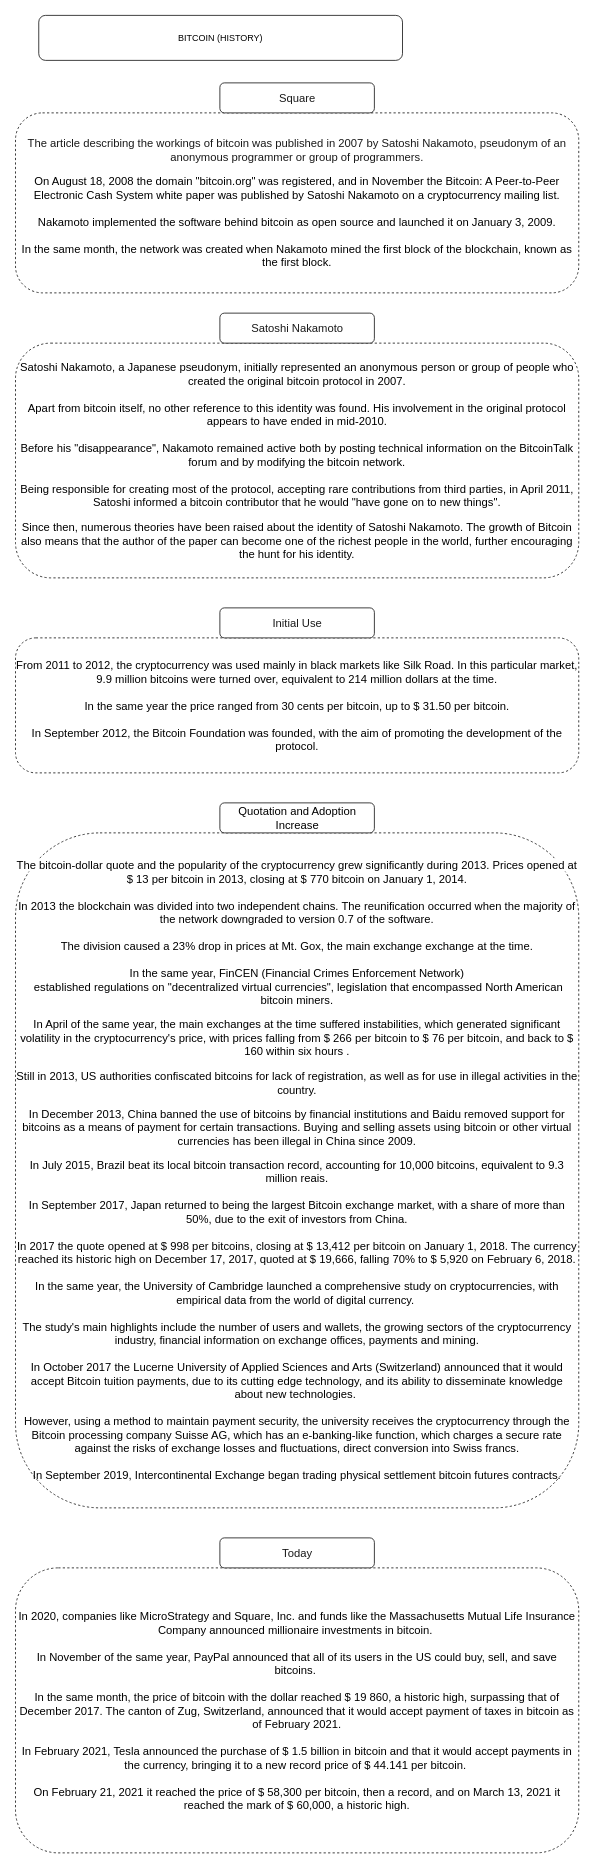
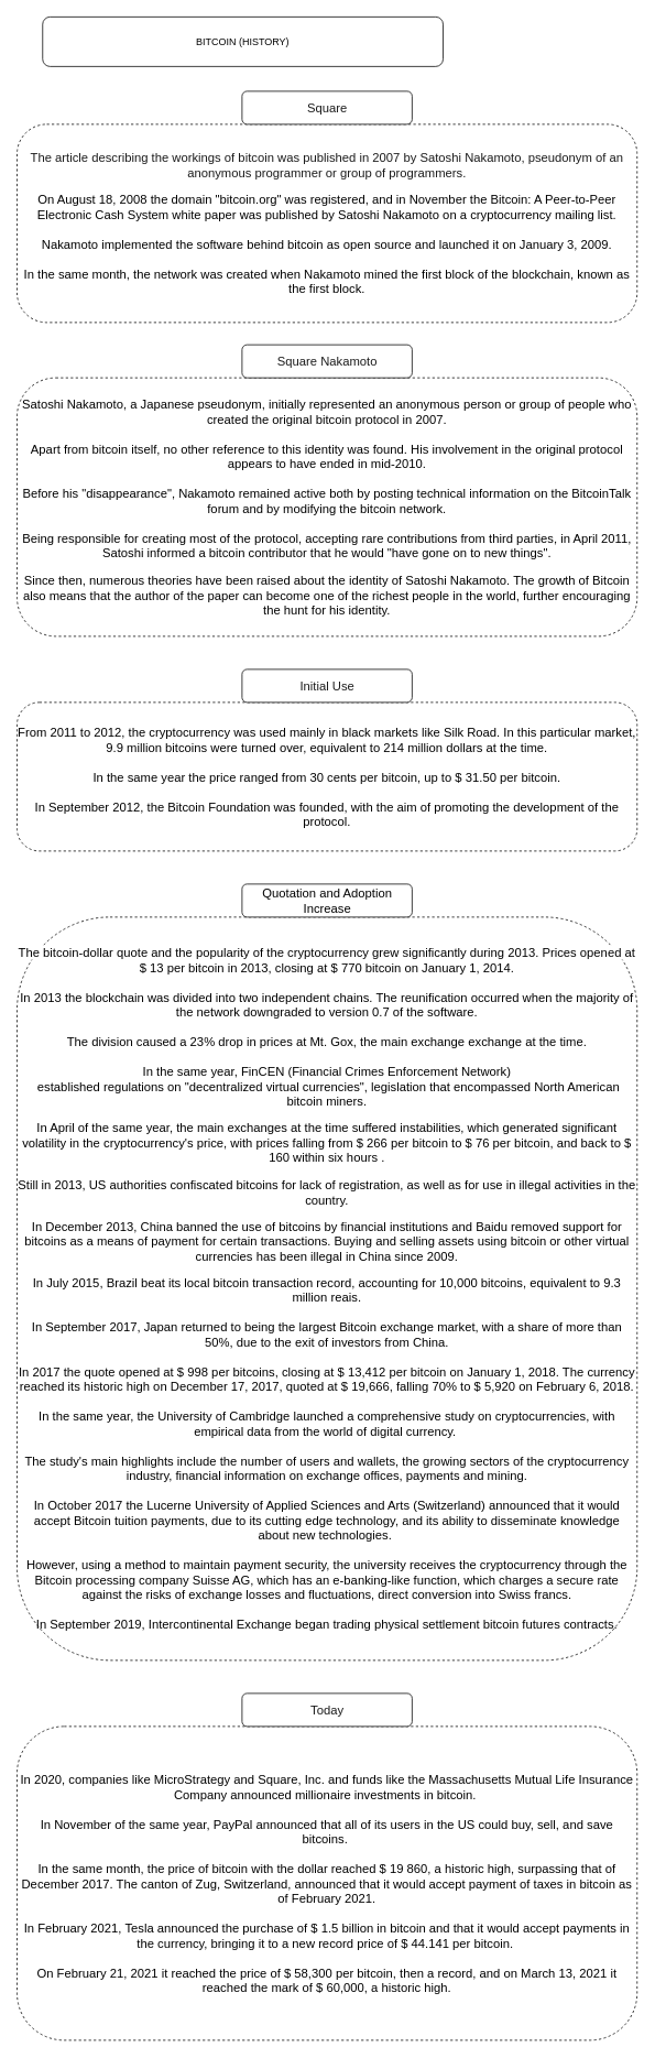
  <mxCell id="0" />
  <mxCell id="1" parent="0" />
  <mxCell id="2" value="BITCOIN (HISTORY)" style="rounded=1;whiteSpace=wrap;html=1;" vertex="1" parent="1"><mxGeometry x="51" y="20" width="485" height="60" as="geometry" /></mxCell>
  <mxCell id="3" value="&lt;span style=&quot;background-color: rgb(255 , 255 , 255)&quot;&gt;&lt;font&gt;&lt;font color=&quot;#1a1a1a&quot;&gt;&lt;span style=&quot;font-size: 15px&quot;&gt;The article describing the workings of bitcoin was published in 2007 by Satoshi Nakamoto, pseudonym of an anonymous programmer or group of programmers.&lt;br&gt;&lt;/span&gt;&lt;/font&gt;&lt;br&gt;&lt;font style=&quot;font-size: 15px&quot;&gt;On August 18, 2008 the domain &quot;bitcoin.org&quot; was registered, and in November the Bitcoin: A Peer-to-Peer Electronic Cash System white paper was published by Satoshi Nakamoto on a cryptocurrency mailing list. &lt;br&gt;&lt;br&gt;Nakamoto implemented the software behind bitcoin as open source and launched it on January 3, 2009. &lt;br&gt;&lt;br&gt;In the same month, the network was created when Nakamoto mined the first block of the blockchain, known as the first block.&lt;/font&gt;&lt;br&gt;&lt;/font&gt;&lt;/span&gt;" style="rounded=1;whiteSpace=wrap;html=1;dashed=1;" vertex="1" parent="1"><mxGeometry x="20" y="150" width="751" height="240" as="geometry" /></mxCell>
  <mxCell id="4" value="&lt;font color=&quot;#1a1a1a&quot;&gt;&lt;span style=&quot;font-size: 15px ; background-color: rgb(255 , 255 , 255)&quot;&gt;Square&lt;/span&gt;&lt;/font&gt;" style="rounded=1;whiteSpace=wrap;html=1;" vertex="1" parent="1"><mxGeometry x="292.5" y="110" width="206" height="40" as="geometry" /></mxCell>
  <mxCell id="5" value="&lt;span style=&quot;background-color: rgb(255 , 255 , 255)&quot;&gt;&lt;font&gt;&lt;font style=&quot;font-size: 15px&quot;&gt;Satoshi Nakamoto, a Japanese pseudonym, initially represented an anonymous person or group of people who created the original bitcoin protocol in 2007. &lt;br&gt;&lt;br&gt;Apart from bitcoin itself, no other reference to this identity was found. His involvement in the original protocol appears to have ended in mid-2010. &lt;br&gt;&lt;br&gt;Before his &quot;disappearance&quot;, Nakamoto remained active both by posting technical information on the BitcoinTalk forum and by modifying the bitcoin network. &lt;br&gt;&lt;br&gt;Being responsible for creating most of the protocol, accepting rare contributions from third parties, in April 2011, Satoshi informed a bitcoin contributor that he would &quot;have gone on to new things&quot;.&lt;br&gt;&lt;/font&gt;&lt;br&gt;&lt;font style=&quot;font-size: 15px&quot;&gt;Since then, numerous theories have been raised about the identity of Satoshi Nakamoto. The growth of Bitcoin also means that the author of the paper can become one of the richest people in the world, further encouraging the hunt for his identity.&lt;/font&gt;&lt;br&gt;&lt;/font&gt;&lt;/span&gt;" style="rounded=1;whiteSpace=wrap;html=1;dashed=1;" vertex="1" parent="1"><mxGeometry x="20" y="457" width="751" height="313" as="geometry" /></mxCell>
- <mxCell id="6" value="&lt;span style=&quot;color: rgb(26 , 26 , 26) ; font-size: 15px ; background-color: rgb(255 , 255 , 255)&quot;&gt;Satoshi Nakamoto&lt;/span&gt;" style="rounded=1;whiteSpace=wrap;html=1;" vertex="1" parent="1"><mxGeometry x="292.5" y="417" width="206" height="40" as="geometry" /></mxCell>
+ <mxCell id="6" value="&lt;span style=&quot;color: rgb(26 , 26 , 26) ; font-size: 15px ; background-color: rgb(255 , 255 , 255)&quot;&gt;Square Nakamoto&lt;/span&gt;" style="rounded=1;whiteSpace=wrap;html=1;" vertex="1" parent="1"><mxGeometry x="292.5" y="417" width="206" height="40" as="geometry" /></mxCell>
  <mxCell id="7" value="&lt;span style=&quot;background-color: rgb(255 , 255 , 255)&quot;&gt;&lt;font&gt;&lt;font style=&quot;font-size: 15px&quot;&gt;From 2011 to 2012, the cryptocurrency was used mainly in black markets like Silk Road. In this particular market, 9.9 million bitcoins were turned over, equivalent to 214 million dollars at the time. &lt;br&gt;&lt;br&gt;In the same year the price ranged from 30 cents per bitcoin, up to $ 31.50 per bitcoin. &lt;br&gt;&lt;br&gt;In September 2012, the Bitcoin Foundation was founded, with the aim of promoting the development of the protocol.&lt;/font&gt;&lt;br&gt;&lt;/font&gt;&lt;/span&gt;" style="rounded=1;whiteSpace=wrap;html=1;dashed=1;" vertex="1" parent="1"><mxGeometry x="20" y="850" width="751" height="180" as="geometry" /></mxCell>
  <mxCell id="8" value="&lt;span style=&quot;color: rgb(26 , 26 , 26) ; font-size: 15px ; background-color: rgb(255 , 255 , 255)&quot;&gt;Initial Use&lt;/span&gt;" style="rounded=1;whiteSpace=wrap;html=1;" vertex="1" parent="1"><mxGeometry x="292.5" y="810" width="206" height="40" as="geometry" /></mxCell>
  <mxCell id="9" value="&lt;span style=&quot;background-color: rgb(255 , 255 , 255) ; font-size: 15px&quot;&gt;&lt;font style=&quot;font-size: 15px&quot;&gt;&lt;font style=&quot;font-size: 15px&quot;&gt;The bitcoin-dollar quote and the popularity of the cryptocurrency grew significantly during 2013. Prices opened at $ 13 per bitcoin in 2013, closing at $ 770 bitcoin on January 1, 2014.&lt;br&gt;&lt;/font&gt;&lt;br&gt;&lt;span style=&quot;font-size: 15px&quot;&gt;In 2013 the blockchain was divided into two independent chains. The reunification occurred when the majority of the network downgraded to version 0.7 of the software.&lt;/span&gt;&lt;br&gt;&lt;br&gt;&lt;span style=&quot;font-size: 15px&quot;&gt;The division caused a 23% drop in prices at Mt. Gox, the main exchange exchange at the time. &lt;/span&gt;&lt;br&gt;&lt;br&gt;&lt;span style=&quot;font-size: 15px&quot;&gt;In the same year, &lt;/span&gt;&lt;font style=&quot;font-size: 15px&quot;&gt;FinCEN (&lt;/font&gt;&lt;/font&gt;&lt;/span&gt;&lt;font style=&quot;font-size: 15px&quot;&gt;&lt;span style=&quot;background-color: rgb(255 , 255 , 255)&quot;&gt;Financial Crimes Enforcement Network&lt;/span&gt;&lt;span style=&quot;background-color: rgb(255 , 255 , 255)&quot;&gt;)&lt;/span&gt;&lt;/font&gt;&lt;span style=&quot;background-color: rgb(255 , 255 , 255)&quot;&gt;&lt;font&gt;&lt;span style=&quot;font-size: 15px&quot;&gt;&lt;br&gt;&amp;nbsp;established regulations on &quot;decentralized virtual currencies&quot;, legislation that encompassed North American bitcoin miners.&lt;/span&gt;&lt;br&gt;&lt;br&gt;&lt;span style=&quot;font-size: 15px&quot;&gt;In April of the same year, the main exchanges at the time suffered instabilities, which generated significant volatility in the cryptocurrency's price, with prices falling from $ 266 per bitcoin to $ 76 per bitcoin, and back to $ 160 within six hours .&lt;br&gt;&lt;/span&gt;&lt;br&gt;&lt;font style=&quot;font-size: 15px&quot;&gt;Still in 2013, US authorities confiscated bitcoins for lack of registration, as well as for use in illegal activities in the country.&lt;br&gt;&lt;/font&gt;&lt;br&gt;&lt;font style=&quot;font-size: 15px&quot;&gt;In December 2013, China banned the use of bitcoins by financial institutions and Baidu removed support for bitcoins as a means of payment for certain transactions. Buying and selling assets using bitcoin or other virtual currencies has been illegal in China since 2009.&lt;br&gt;&lt;/font&gt;&lt;br&gt;&lt;div style=&quot;font-size: 15px&quot;&gt;In July 2015, Brazil beat its local bitcoin transaction record, accounting for 10,000 bitcoins, equivalent to 9.3 million reais.&lt;/div&gt;&lt;div style=&quot;font-size: 15px&quot;&gt;&lt;br&gt;&lt;/div&gt;&lt;div style=&quot;font-size: 15px&quot;&gt;In September 2017, Japan returned to being the largest Bitcoin exchange market, with a share of more than 50%, due to the exit of investors from China.&lt;/div&gt;&lt;div style=&quot;font-size: 15px&quot;&gt;&lt;br&gt;&lt;/div&gt;&lt;div&gt;&lt;div&gt;&lt;span style=&quot;font-size: 15px&quot;&gt;In 2017 the quote opened at $ 998 per bitcoins, closing at $ 13,412 per bitcoin on January 1, 2018. The currency reached its historic high on December 17, 2017, quoted at $ 19,666, falling 70% to $ 5,920 on February 6, 2018.&lt;/span&gt;&lt;/div&gt;&lt;div&gt;&lt;span style=&quot;font-size: 15px&quot;&gt;&lt;br&gt;&lt;/span&gt;&lt;/div&gt;&lt;div&gt;&lt;font style=&quot;font-size: 15px&quot;&gt;In the same year, the University of Cambridge launched a comprehensive study on cryptocurrencies, with empirical data from the world of digital currency.&amp;nbsp;&lt;/font&gt;&lt;/div&gt;&lt;div&gt;&lt;font style=&quot;font-size: 15px&quot;&gt;&lt;br&gt;&lt;/font&gt;&lt;/div&gt;&lt;div&gt;&lt;font style=&quot;font-size: 15px&quot;&gt;The study's main highlights include the number of users and wallets, the growing sectors of the cryptocurrency industry, financial information on exchange offices, payments and mining.&lt;/font&gt;&lt;/div&gt;&lt;/div&gt;&lt;div&gt;&lt;font style=&quot;font-size: 15px&quot;&gt;&lt;br&gt;&lt;/font&gt;&lt;/div&gt;&lt;div&gt;&lt;font style=&quot;font-size: 15px&quot;&gt;&lt;div&gt;In October 2017 the Lucerne University of Applied Sciences and Arts (Switzerland) announced that it would accept Bitcoin tuition payments, due to its cutting edge technology, and its ability to disseminate knowledge about new technologies.&amp;nbsp;&lt;/div&gt;&lt;div&gt;&lt;br&gt;&lt;/div&gt;&lt;div&gt;However, using a method to maintain payment security, the university receives the cryptocurrency through the Bitcoin processing company Suisse AG, which has an e-banking-like function, which charges a secure rate against the risks of exchange losses and fluctuations, direct conversion into Swiss francs.&lt;/div&gt;&lt;div&gt;&lt;br&gt;&lt;/div&gt;&lt;div&gt;In September 2019, Intercontinental Exchange began trading physical settlement bitcoin futures contracts.&lt;/div&gt;&lt;/font&gt;&lt;/div&gt;&lt;/font&gt;&lt;/span&gt;" style="rounded=1;whiteSpace=wrap;html=1;dashed=1;" vertex="1" parent="1"><mxGeometry x="20" y="1110" width="751" height="900" as="geometry" /></mxCell>
  <mxCell id="10" value="&lt;span style=&quot;font-size: 15px&quot;&gt;Quotation and Adoption Increase&lt;/span&gt;" style="rounded=1;whiteSpace=wrap;html=1;" vertex="1" parent="1"><mxGeometry x="292.5" y="1070" width="206" height="40" as="geometry" /></mxCell>
  <mxCell id="11" value="&lt;span style=&quot;background-color: rgb(255 , 255 , 255) ; font-size: 15px&quot;&gt;&lt;font style=&quot;font-size: 15px&quot;&gt;&lt;div&gt;In 2020, companies like MicroStrategy and Square, Inc. and funds like the Massachusetts Mutual Life Insurance Company announced millionaire investments in bitcoin.&amp;nbsp;&lt;/div&gt;&lt;div&gt;&lt;br&gt;&lt;/div&gt;&lt;div&gt;In November of the same year, PayPal announced that all of its users in the US could buy, sell, and save bitcoins.&amp;nbsp;&lt;/div&gt;&lt;div&gt;&lt;br&gt;&lt;/div&gt;&lt;div&gt;In the same month, the price of bitcoin with the dollar reached $ 19 860, a historic high, surpassing that of December 2017. The canton of Zug, Switzerland, announced that it would accept payment of taxes in bitcoin as of February 2021.&lt;/div&gt;&lt;div&gt;&lt;br&gt;&lt;/div&gt;&lt;div&gt;In February 2021, Tesla announced the purchase of $ 1.5 billion in bitcoin and that it would accept payments in the currency, bringing it to a new record price of $ 44.141 per bitcoin.&amp;nbsp;&lt;/div&gt;&lt;div&gt;&lt;br&gt;&lt;/div&gt;&lt;div&gt;On February 21, 2021 it reached the price of $ 58,300 per bitcoin, then a record, and on March 13, 2021 it reached the mark of $ 60,000, a historic high.&lt;/div&gt;&lt;/font&gt;&lt;/span&gt;" style="rounded=1;whiteSpace=wrap;html=1;dashed=1;" vertex="1" parent="1"><mxGeometry x="20" y="2090" width="751" height="380" as="geometry" /></mxCell>
  <mxCell id="12" value="&lt;span style=&quot;color: rgb(26 , 26 , 26) ; font-size: 15px ; background-color: rgb(255 , 255 , 255)&quot;&gt;Today&lt;/span&gt;" style="rounded=1;whiteSpace=wrap;html=1;" vertex="1" parent="1"><mxGeometry x="292.5" y="2050" width="206" height="40" as="geometry" /></mxCell>
